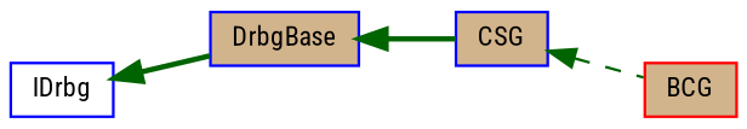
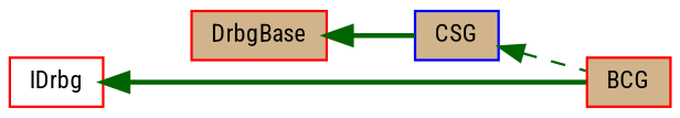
  digraph {
    fontname="Roboto Condensed"
    rankdir=LR
    node [color=blue fillcolor=tan fontname="Roboto Condensed" fontsize=10 shape=record style=filled]
    edge [color=darkgreen dir=back fontname="Roboto Condensed" fontsize=10 labelfontname=Helvetica labelfontsize=10 style=bold]
-   n1 [fillcolor=white height=0.2 label=IDrbg width=0.4]
-   n2 [height=0.2 label=DrbgBase width=0.4]
+   n1 [color=red fillcolor=white height=0.2 label=IDrbg width=0.4]
+   n2 [color=red height=0.2 label=DrbgBase width=0.4]
    n3 [height=0.2 label=CSG width=0.4]
    n4 [color=red height=0.2 label=BCG width=0.4]
-   n1 -> n2
+   n1 -> n4
    n2 -> n3
    n3 -> n4 [style=dashed]
  }
